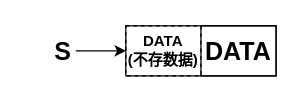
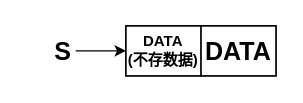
  <mxCell id="0" />
  <mxCell id="1" parent="0" />
  <mxCell id="2" value="" style="rounded=0;whiteSpace=wrap;html=1;fillColor=none;" parent="1" vertex="1"><mxGeometry x="100" y="20" width="120" height="40" as="geometry" /></mxCell>
- <mxCell id="3" value="&lt;b&gt;&lt;font style=&quot;font-size: 12px;&quot;&gt;DATA&lt;/font&gt;&lt;/b&gt;&lt;div&gt;&lt;b&gt;&lt;font style=&quot;font-size: 12px;&quot;&gt;(不存数据)&lt;/font&gt;&lt;/b&gt;&lt;/div&gt;" style="rounded=0;whiteSpace=wrap;html=1;strokeColor=default;align=center;verticalAlign=middle;fontFamily=Helvetica;fontSize=12;fontColor=default;fillColor=none;dashed=1;" parent="1" vertex="1"><mxGeometry x="100" y="20" width="60" height="40" as="geometry" /></mxCell>
+ <mxCell id="3" value="&lt;b&gt;&lt;font style=&quot;font-size: 12px;&quot;&gt;DATA&lt;/font&gt;&lt;/b&gt;&lt;div&gt;&lt;b&gt;&lt;font style=&quot;font-size: 12px;&quot;&gt;(不存数据)&lt;/font&gt;&lt;/b&gt;&lt;/div&gt;" style="rounded=0;whiteSpace=wrap;html=1;strokeColor=default;align=center;verticalAlign=middle;fontFamily=Helvetica;fontSize=12;fontColor=default;fillColor=none;" parent="1" vertex="1"><mxGeometry x="100" y="20" width="60" height="40" as="geometry" /></mxCell>
  <mxCell id="4" value="&lt;font style=&quot;font-size: 20px;&quot;&gt;&lt;b&gt;DATA&lt;/b&gt;&lt;/font&gt;" style="rounded=0;whiteSpace=wrap;html=1;strokeColor=default;align=center;verticalAlign=middle;fontFamily=Helvetica;fontSize=12;fontColor=default;fillColor=none;" parent="1" vertex="1"><mxGeometry x="160" y="20" width="60" height="40" as="geometry" /></mxCell>
  <mxCell id="5" value="" style="endArrow=classic;html=1;rounded=0;fontFamily=Helvetica;fontSize=12;fontColor=default;entryX=0;entryY=0.5;entryDx=0;entryDy=0;" parent="1" target="3" edge="1"><mxGeometry width="50" height="50" relative="1" as="geometry"><mxPoint x="60" y="40" as="sourcePoint" /><mxPoint x="210" y="70" as="targetPoint" /></mxGeometry></mxCell>
  <mxCell id="6" value="&lt;font style=&quot;font-size: 20px;&quot;&gt;&lt;b&gt;S&lt;/b&gt;&lt;/font&gt;" style="text;html=1;align=center;verticalAlign=middle;whiteSpace=wrap;rounded=0;fontFamily=Helvetica;fontSize=12;fontColor=default;" parent="1" vertex="1"><mxGeometry x="20" y="25" width="60" height="30" as="geometry" /></mxCell>
